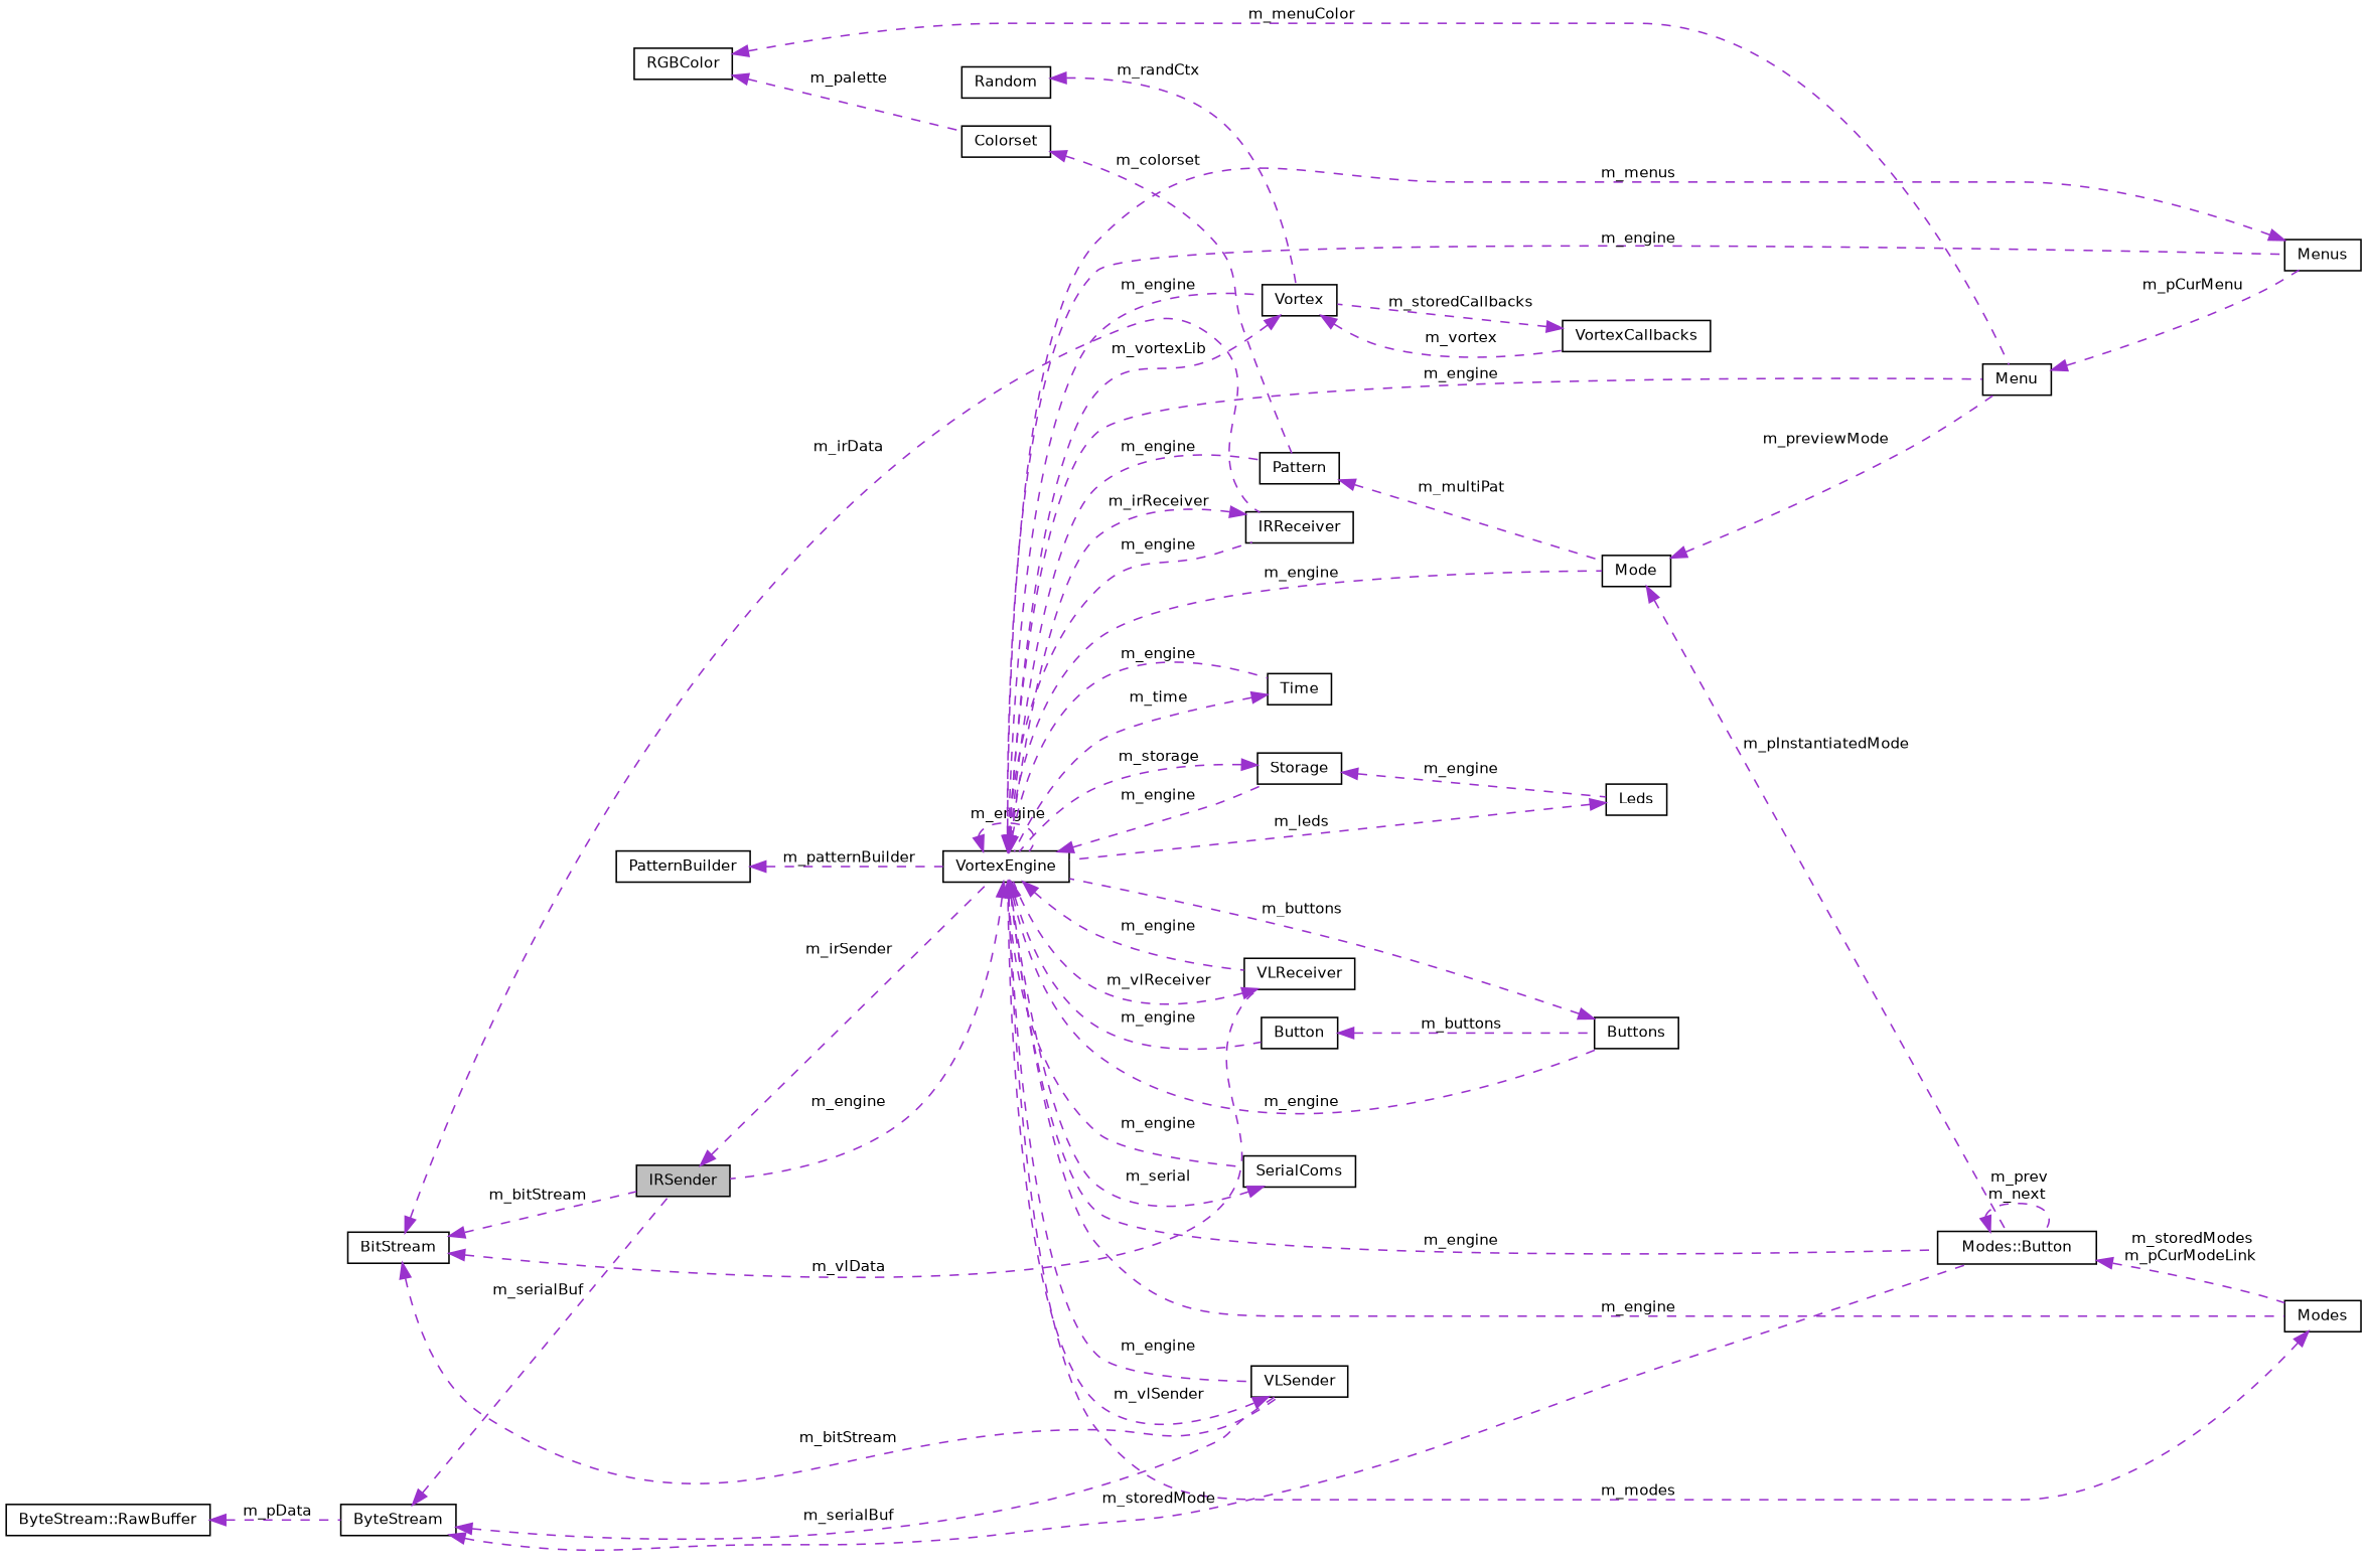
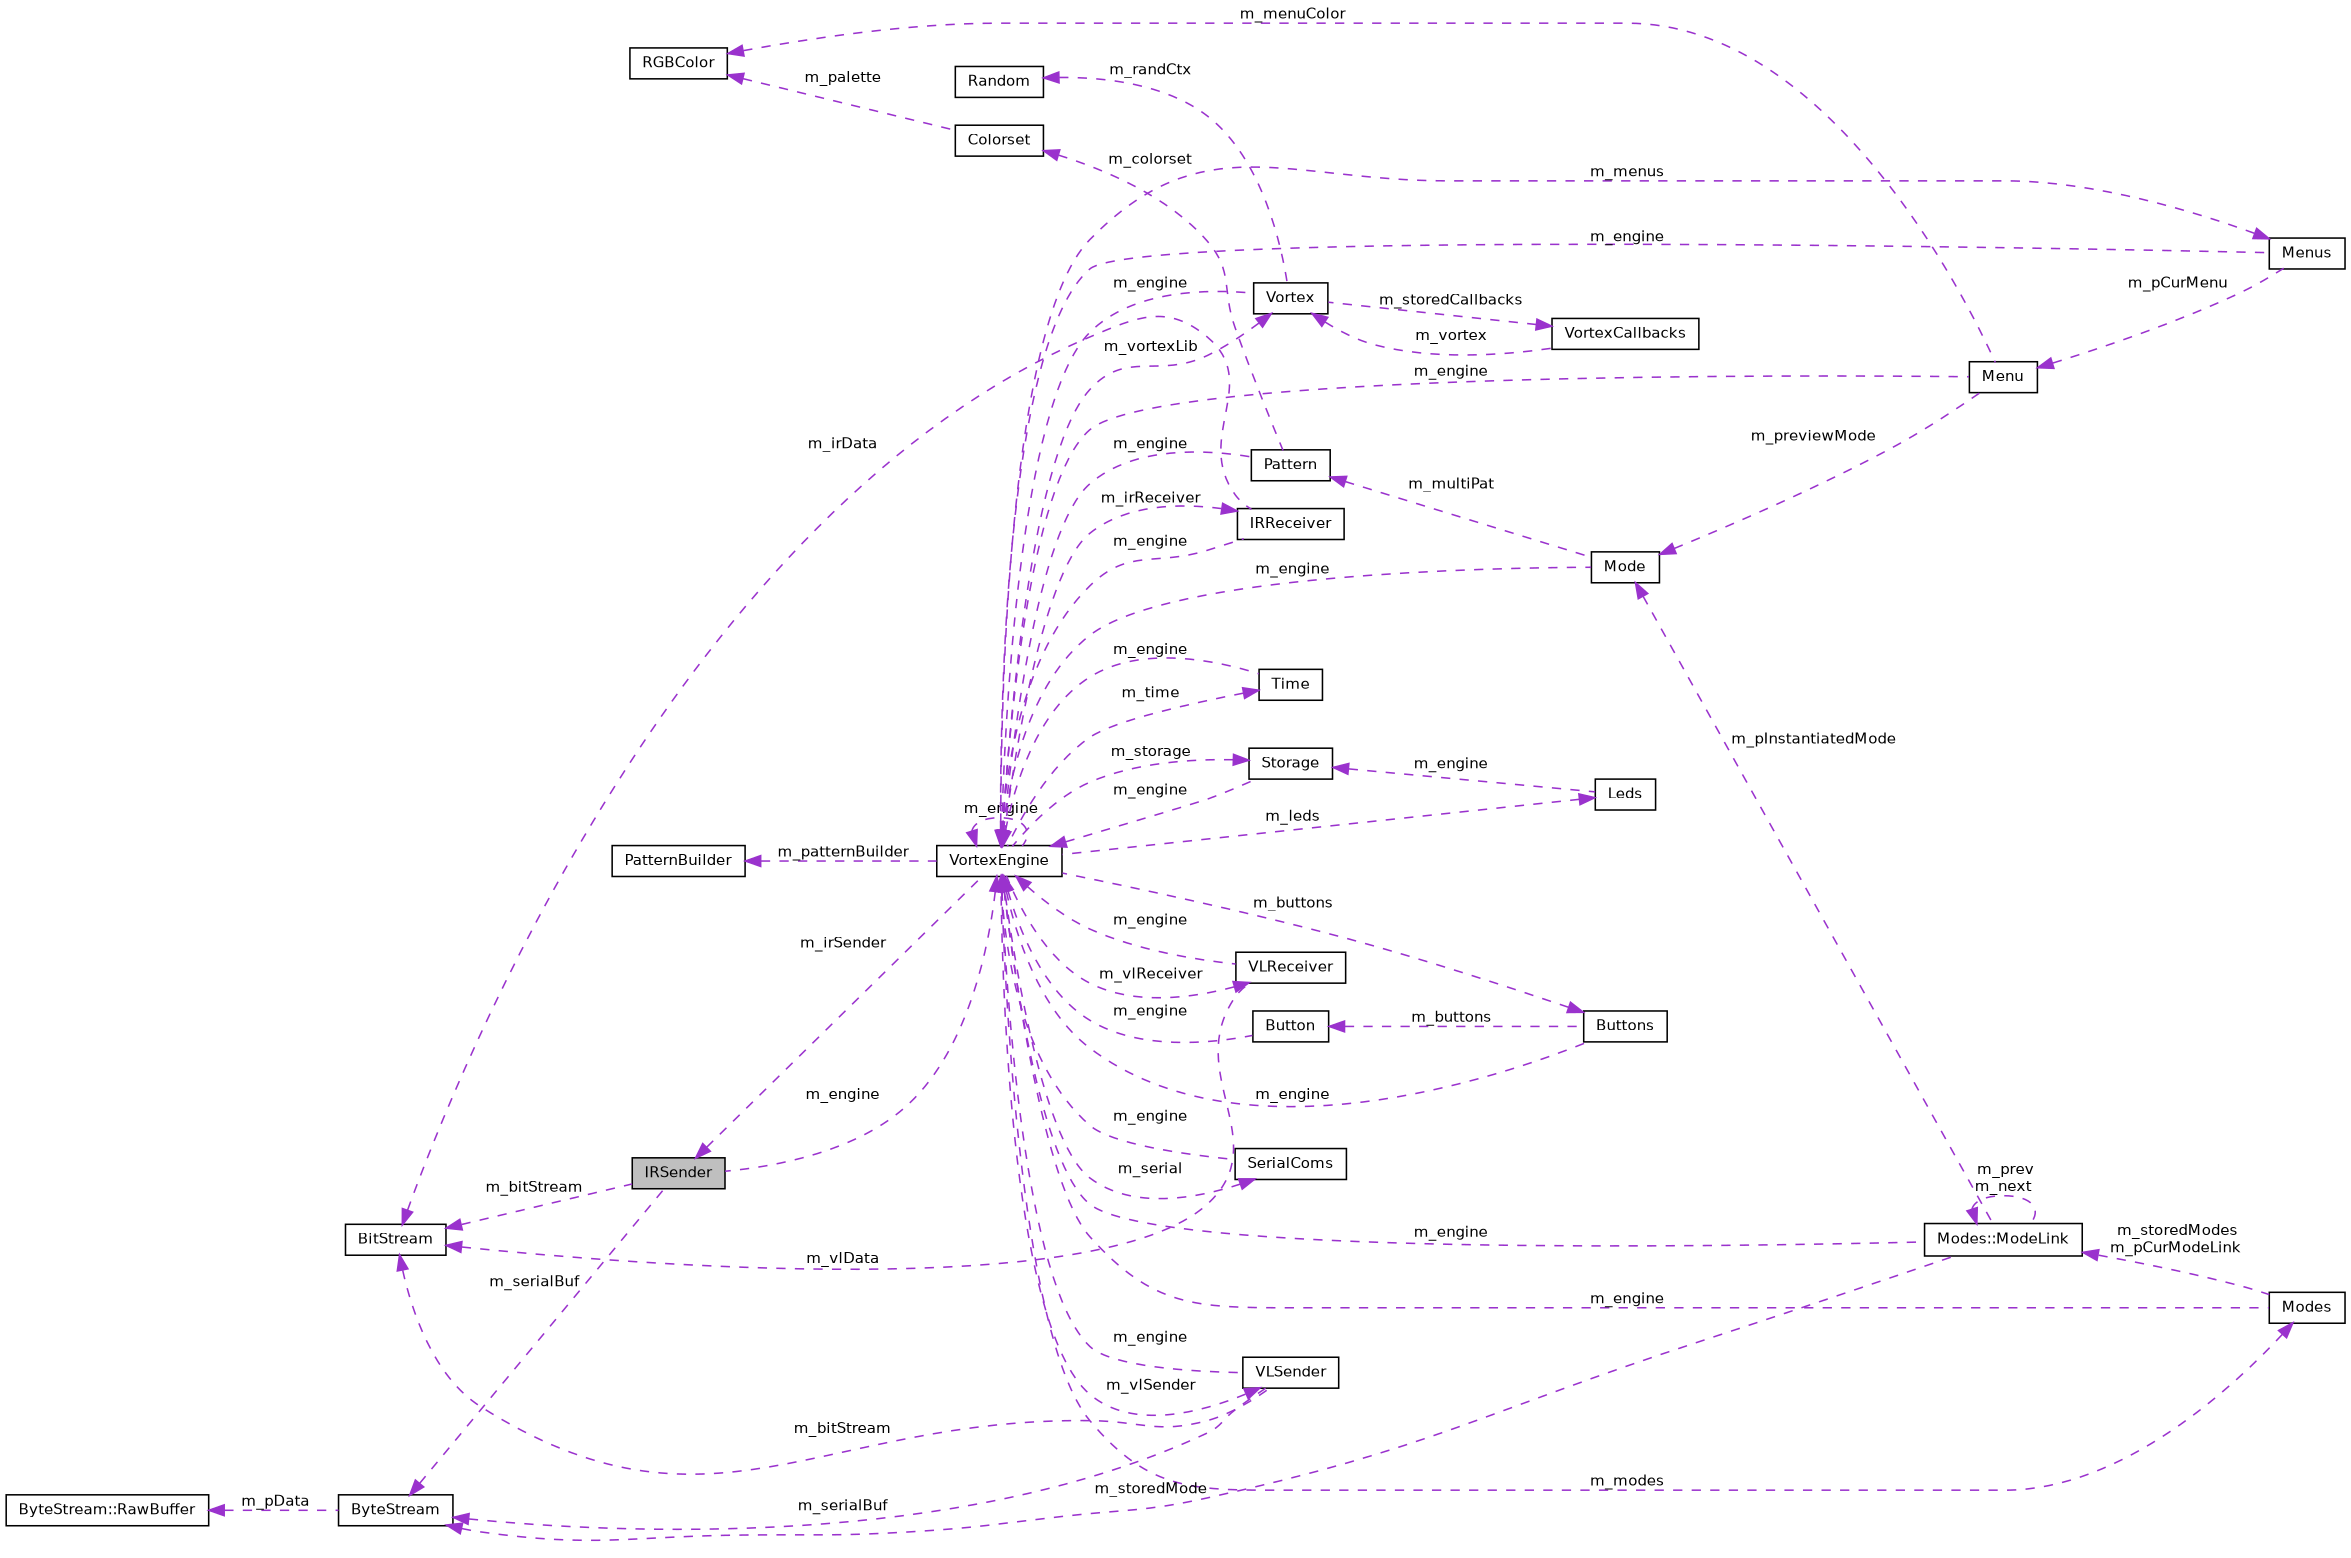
  digraph {
    rankdir=LR
    node [color=black fontname=Helvetica fontsize=10 shape=record]
    edge [color=darkorchid3 dir=back fontname=Helvetica fontsize=10 labelfontname=Helvetica labelfontsize=10 style=dashed]
    n1 [fillcolor=grey75 fontcolor=black height=0.2 label=IRSender style=filled width=0.4]
    n2 [height=0.2 label=VortexEngine width=0.4]
    n3 [height=0.2 label=VLReceiver width=0.4]
    n4 [height=0.2 label=Storage width=0.4]
    n5 [height=0.2 label=Buttons width=0.4]
    n6 [height=0.2 label=Button width=0.4]
    n7 [height=0.2 label=VLSender width=0.4]
    n8 [height=0.2 label=Modes width=0.4]
-   n9 [height=0.2 label="Modes::Button" width=0.4]
+   n9 [height=0.2 label="Modes::ModeLink" width=0.4]
    n10 [height=0.2 label=Mode width=0.4]
    n11 [height=0.2 label=Pattern width=0.4]
    n12 [height=0.2 label=SerialComs width=0.4]
    n13 [height=0.2 label=Vortex width=0.4]
    n14 [height=0.2 label=IRReceiver width=0.4]
    n15 [height=0.2 label=Time width=0.4]
    n16 [height=0.2 label=Menus width=0.4]
    n17 [height=0.2 label=Menu width=0.4]
    n18 [height=0.2 label=Leds width=0.4]
    n19 [height=0.2 label=PatternBuilder width=0.4]
    n20 [height=0.2 label=VortexCallbacks width=0.4]
    n21 [height=0.2 label=BitStream width=0.4]
    n22 [height=0.2 label=ByteStream width=0.4]
    n23 [height=0.2 label="ByteStream::RawBuffer" width=0.4]
    n24 [height=0.2 label=Colorset width=0.4]
    n25 [height=0.2 label=RGBColor width=0.4]
    n26 [height=0.2 label=Random width=0.4]
    n1 -> n2 [label=" m_irSender"]
    n2 -> n1 [label=" m_engine"]
    n2 -> n2 [label=" m_engine"]
    n2 -> n3 [label=" m_engine"]
    n2 -> n4 [label=" m_engine"]
    n2 -> n5 [label=" m_engine"]
    n2 -> n6 [label=" m_engine"]
    n2 -> n7 [label=" m_engine"]
    n2 -> n8 [label=" m_engine"]
    n2 -> n9 [label=" m_engine"]
    n2 -> n10 [label=" m_engine"]
    n2 -> n11 [label=" m_engine"]
    n2 -> n12 [label=" m_engine"]
    n2 -> n13 [label=" m_engine"]
    n2 -> n14 [label=" m_engine"]
    n2 -> n15 [label=" m_engine"]
    n2 -> n16 [label=" m_engine"]
    n2 -> n17 [label=" m_engine"]
    n3 -> n2 [label=" m_vlReceiver"]
    n4 -> n2 [label=" m_storage"]
    n4 -> n18 [label=" m_engine"]
    n5 -> n2 [label=" m_buttons"]
    n6 -> n5 [label=" m_buttons"]
    n7 -> n2 [label=" m_vlSender"]
    n8 -> n2 [label=" m_modes"]
    n9 -> n8 [label=" m_storedModes\nm_pCurModeLink"]
    n9 -> n9 [label=" m_prev\nm_next"]
    n10 -> n9 [label=" m_pInstantiatedMode"]
    n10 -> n17 [label=" m_previewMode"]
    n11 -> n10 [label=" m_multiPat"]
    n12 -> n2 [label=" m_serial"]
    n13 -> n2 [label=" m_vortexLib"]
    n13 -> n20 [label=" m_vortex"]
    n14 -> n2 [label=" m_irReceiver"]
    n15 -> n2 [label=" m_time"]
    n16 -> n2 [label=" m_menus"]
    n17 -> n16 [label=" m_pCurMenu"]
    n18 -> n2 [label=" m_leds"]
    n19 -> n2 [label=" m_patternBuilder"]
    n20 -> n13 [label=" m_storedCallbacks"]
    n21 -> n1 [label=" m_bitStream"]
    n21 -> n3 [label=" m_vlData"]
    n21 -> n7 [label=" m_bitStream"]
    n21 -> n14 [label=" m_irData"]
    n22 -> n1 [label=" m_serialBuf"]
    n22 -> n7 [label=" m_serialBuf"]
    n22 -> n9 [label=" m_storedMode"]
    n23 -> n22 [label=" m_pData"]
    n24 -> n11 [label=" m_colorset"]
    n25 -> n17 [label=" m_menuColor"]
    n25 -> n24 [label=" m_palette"]
    n26 -> n13 [label=" m_randCtx"]
  }
